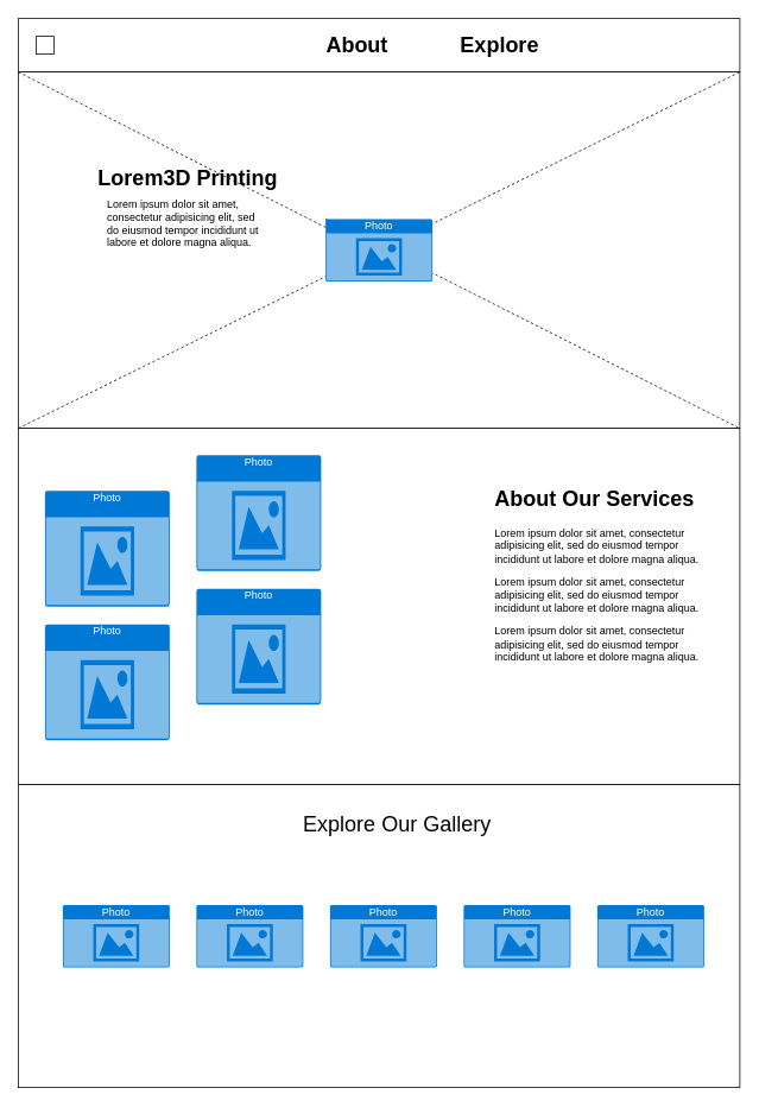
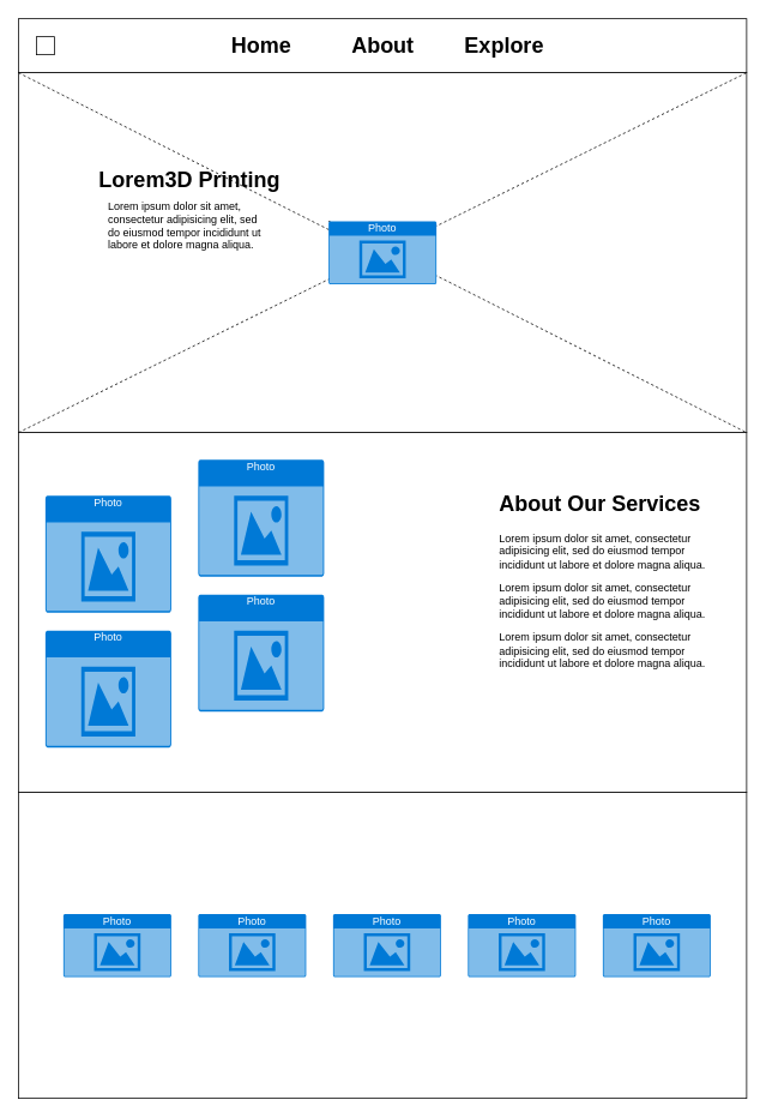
  <mxCell id="0" />
  <mxCell id="1" parent="0" />
  <mxCell id="2" value="" style="rounded=0;whiteSpace=wrap;html=1;" vertex="1" parent="1"><mxGeometry width="810" height="60" as="geometry" x="20" y="20" /></mxCell>
  <mxCell id="3" value="" style="rounded=0;whiteSpace=wrap;html=1;" vertex="1" parent="1"><mxGeometry x="40" y="40" width="20" height="20" as="geometry" /></mxCell>
  <mxCell id="4" value="" style="rounded=0;whiteSpace=wrap;html=1;" vertex="1" parent="1"><mxGeometry y="80" width="810" height="400" as="geometry" x="20" /></mxCell>
- <mxCell id="6" value="About" style="text;strokeColor=none;fillColor=none;html=1;fontSize=24;fontStyle=1;verticalAlign=middle;align=center;" vertex="1" parent="1"><mxGeometry x="370" y="30" width="60" height="40" as="geometry" /></mxCell>
+ <mxCell id="5" value="&lt;div&gt;Home&lt;/div&gt;" style="text;strokeColor=none;fillColor=none;html=1;fontSize=24;fontStyle=1;verticalAlign=middle;align=center;" vertex="1" parent="1"><mxGeometry x="260" y="30" width="60" height="40" as="geometry" /></mxCell>
+ <mxCell id="6" value="About" style="text;strokeColor=none;fillColor=none;html=1;fontSize=24;fontStyle=1;verticalAlign=middle;align=center;" vertex="1" parent="1"><mxGeometry x="395" y="30" width="60" height="40" as="geometry" /></mxCell>
  <mxCell id="7" value="Explore" style="text;strokeColor=none;fillColor=none;html=1;fontSize=24;fontStyle=1;verticalAlign=middle;align=center;" vertex="1" parent="1"><mxGeometry x="530" y="30" width="60" height="40" as="geometry" /></mxCell>
  <mxCell id="8" value="Lorem3D Printing" style="text;strokeColor=none;fillColor=none;html=1;fontSize=24;fontStyle=1;verticalAlign=middle;align=center;" vertex="1" parent="1"><mxGeometry x="160" y="180" width="100" height="40" as="geometry" /></mxCell>
  <mxCell id="9" value="" style="endArrow=none;dashed=1;html=1;rounded=0;exitX=0;exitY=1;exitDx=0;exitDy=0;entryX=1;entryY=0;entryDx=0;entryDy=0;" edge="1" parent="1" source="4" target="4"><mxGeometry width="50" height="50" relative="1" as="geometry"><mxPoint x="400" y="310" as="sourcePoint" /><mxPoint x="450" y="260" as="targetPoint" /></mxGeometry></mxCell>
  <mxCell id="10" value="" style="endArrow=none;dashed=1;html=1;rounded=0;exitX=0;exitY=0;exitDx=0;exitDy=0;entryX=1;entryY=1;entryDx=0;entryDy=0;" edge="1" parent="1" source="12" target="4"><mxGeometry width="50" height="50" relative="1" as="geometry"><mxPoint x="370" y="320" as="sourcePoint" /><mxPoint x="420" y="270" as="targetPoint" /></mxGeometry></mxCell>
  <mxCell id="11" value="" style="endArrow=none;dashed=1;html=1;rounded=0;exitX=0;exitY=0;exitDx=0;exitDy=0;entryX=1;entryY=1;entryDx=0;entryDy=0;" edge="1" parent="1" source="4" target="12"><mxGeometry width="50" height="50" relative="1" as="geometry"><mxPoint y="80" as="sourcePoint" x="20" /><mxPoint x="830" y="480" as="targetPoint" /></mxGeometry></mxCell>
  <mxCell id="12" value="Photo" style="html=1;whiteSpace=wrap;strokeColor=none;fillColor=#0079D6;labelPosition=center;verticalLabelPosition=middle;verticalAlign=top;align=center;fontSize=12;outlineConnect=0;spacingTop=-6;fontColor=#FFFFFF;sketch=0;shape=mxgraph.sitemap.photo;" vertex="1" parent="1"><mxGeometry x="365" y="245" width="120" height="70" as="geometry" /></mxCell>
  <mxCell id="13" value="&lt;p&gt;Lorem ipsum dolor sit amet, consectetur adipisicing elit, sed do eiusmod tempor incididunt ut labore et dolore magna aliqua.&lt;/p&gt;" style="text;html=1;strokeColor=none;fillColor=none;spacing=5;spacingTop=-20;whiteSpace=wrap;overflow=hidden;rounded=0;" vertex="1" parent="1"><mxGeometry x="115" y="220" width="190" height="70" as="geometry" /></mxCell>
  <mxCell id="14" value="" style="rounded=0;whiteSpace=wrap;html=1;" vertex="1" parent="1"><mxGeometry y="480" width="810" height="400" as="geometry" x="20" /></mxCell>
  <mxCell id="15" value="Photo" style="html=1;whiteSpace=wrap;strokeColor=none;fillColor=#0079D6;labelPosition=center;verticalLabelPosition=middle;verticalAlign=top;align=center;fontSize=12;outlineConnect=0;spacingTop=-6;fontColor=#FFFFFF;sketch=0;shape=mxgraph.sitemap.photo;" vertex="1" parent="1"><mxGeometry x="50" y="550" width="140" height="130" as="geometry" /></mxCell>
  <mxCell id="16" value="Photo" style="html=1;whiteSpace=wrap;strokeColor=none;fillColor=#0079D6;labelPosition=center;verticalLabelPosition=middle;verticalAlign=top;align=center;fontSize=12;outlineConnect=0;spacingTop=-6;fontColor=#FFFFFF;sketch=0;shape=mxgraph.sitemap.photo;" vertex="1" parent="1"><mxGeometry x="220" y="510" width="140" height="130" as="geometry" /></mxCell>
  <mxCell id="17" value="Photo" style="html=1;whiteSpace=wrap;strokeColor=none;fillColor=#0079D6;labelPosition=center;verticalLabelPosition=middle;verticalAlign=top;align=center;fontSize=12;outlineConnect=0;spacingTop=-6;fontColor=#FFFFFF;sketch=0;shape=mxgraph.sitemap.photo;" vertex="1" parent="1"><mxGeometry x="220" y="660" width="140" height="130" as="geometry" /></mxCell>
  <mxCell id="18" value="Photo" style="html=1;whiteSpace=wrap;strokeColor=none;fillColor=#0079D6;labelPosition=center;verticalLabelPosition=middle;verticalAlign=top;align=center;fontSize=12;outlineConnect=0;spacingTop=-6;fontColor=#FFFFFF;sketch=0;shape=mxgraph.sitemap.photo;" vertex="1" parent="1"><mxGeometry x="50" y="700" width="140" height="130" as="geometry" /></mxCell>
  <mxCell id="19" value="&lt;h1&gt;About Our Services&lt;br&gt;&lt;/h1&gt;&lt;p&gt;Lorem ipsum dolor sit amet, consectetur adipisicing elit, sed do eiusmod tempor incididunt ut labore et dolore magna aliqua.&lt;/p&gt;&lt;p&gt;Lorem ipsum dolor sit amet, consectetur adipisicing elit, sed do eiusmod tempor incididunt ut labore et dolore magna aliqua.&lt;/p&gt;&lt;p&gt;Lorem ipsum dolor sit amet, consectetur adipisicing elit, sed do eiusmod tempor incididunt ut labore et dolore magna aliqua.&lt;/p&gt;&lt;p&gt;&lt;/p&gt;&lt;p&gt;&lt;/p&gt;" style="text;html=1;strokeColor=none;fillColor=none;spacing=5;spacingTop=-20;whiteSpace=wrap;overflow=hidden;rounded=0;" vertex="1" parent="1"><mxGeometry x="550" y="540" width="240" height="270" as="geometry" /></mxCell>
  <mxCell id="20" value="" style="rounded=0;whiteSpace=wrap;html=1;" vertex="1" parent="1"><mxGeometry y="880" width="810" height="340" as="geometry" x="20" /></mxCell>
- <mxCell id="21" value="&lt;font style=&quot;font-size: 24px;&quot;&gt;Explore Our Gallery&lt;/font&gt;" style="text;html=1;strokeColor=none;fillColor=none;align=center;verticalAlign=middle;whiteSpace=wrap;rounded=0;" vertex="1" parent="1"><mxGeometry x="323" y="910" width="245" height="30" as="geometry" /></mxCell>
  <mxCell id="22" value="Photo" style="html=1;whiteSpace=wrap;strokeColor=none;fillColor=#0079D6;labelPosition=center;verticalLabelPosition=middle;verticalAlign=top;align=center;fontSize=12;outlineConnect=0;spacingTop=-6;fontColor=#FFFFFF;sketch=0;shape=mxgraph.sitemap.photo;" vertex="1" parent="1"><mxGeometry x="70" y="1015" width="120" height="70" as="geometry" /></mxCell>
  <mxCell id="23" value="Photo" style="html=1;whiteSpace=wrap;strokeColor=none;fillColor=#0079D6;labelPosition=center;verticalLabelPosition=middle;verticalAlign=top;align=center;fontSize=12;outlineConnect=0;spacingTop=-6;fontColor=#FFFFFF;sketch=0;shape=mxgraph.sitemap.photo;" vertex="1" parent="1"><mxGeometry x="220" y="1015" width="120" height="70" as="geometry" /></mxCell>
  <mxCell id="24" value="Photo" style="html=1;whiteSpace=wrap;strokeColor=none;fillColor=#0079D6;labelPosition=center;verticalLabelPosition=middle;verticalAlign=top;align=center;fontSize=12;outlineConnect=0;spacingTop=-6;fontColor=#FFFFFF;sketch=0;shape=mxgraph.sitemap.photo;" vertex="1" parent="1"><mxGeometry x="370" y="1015" width="120" height="70" as="geometry" /></mxCell>
  <mxCell id="25" value="Photo" style="html=1;whiteSpace=wrap;strokeColor=none;fillColor=#0079D6;labelPosition=center;verticalLabelPosition=middle;verticalAlign=top;align=center;fontSize=12;outlineConnect=0;spacingTop=-6;fontColor=#FFFFFF;sketch=0;shape=mxgraph.sitemap.photo;" vertex="1" parent="1"><mxGeometry x="670" y="1015" width="120" height="70" as="geometry" /></mxCell>
  <mxCell id="26" value="Photo" style="html=1;whiteSpace=wrap;strokeColor=none;fillColor=#0079D6;labelPosition=center;verticalLabelPosition=middle;verticalAlign=top;align=center;fontSize=12;outlineConnect=0;spacingTop=-6;fontColor=#FFFFFF;sketch=0;shape=mxgraph.sitemap.photo;" vertex="1" parent="1"><mxGeometry x="520" y="1015" width="120" height="70" as="geometry" /></mxCell>
